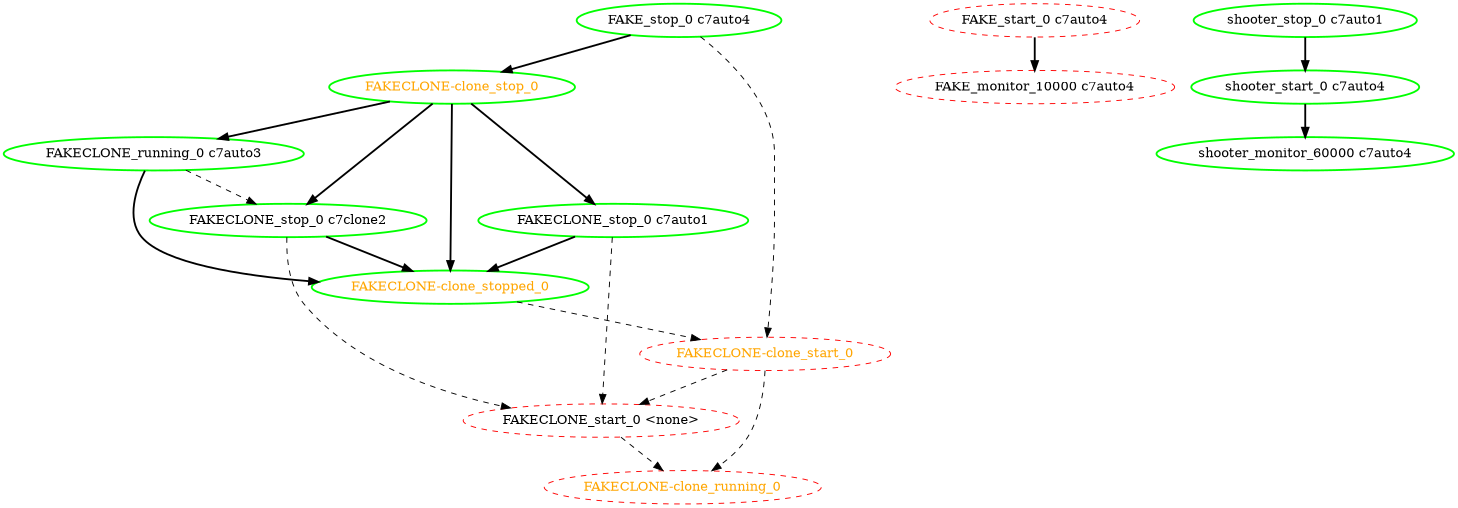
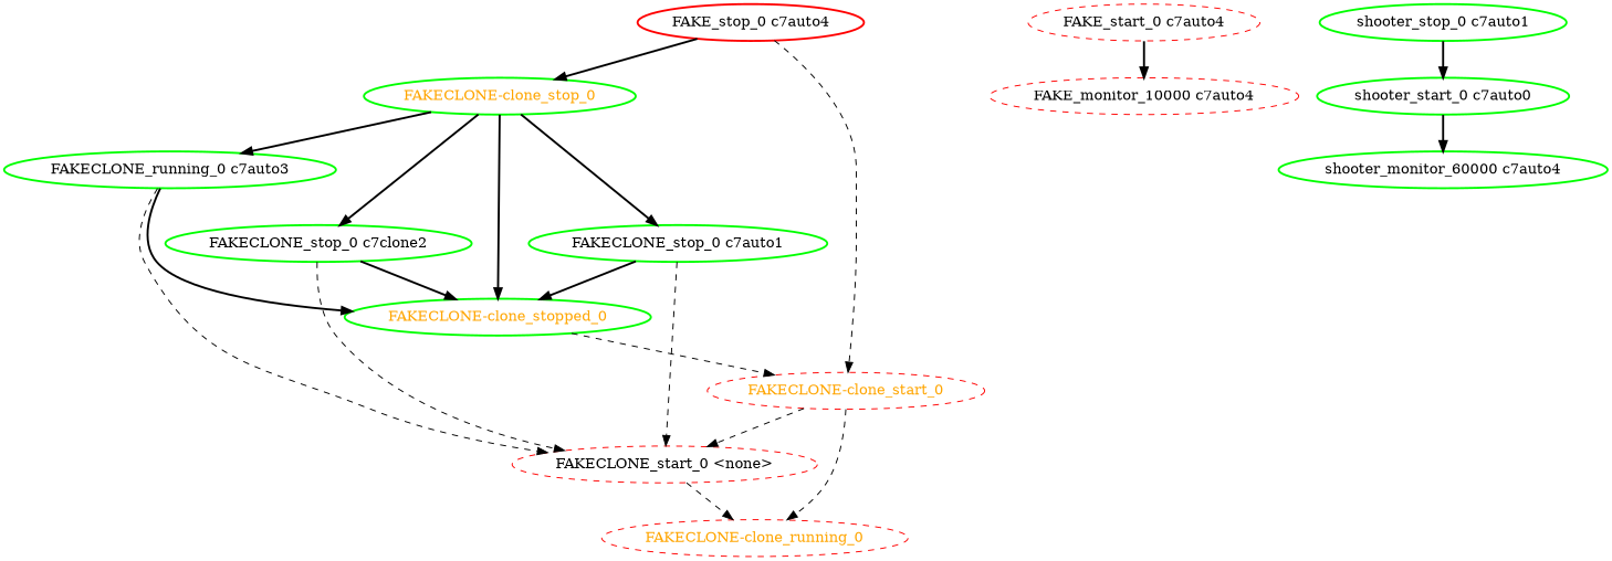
  digraph {
    node [color=green fontcolor=black style=bold]
    edge [style=bold]
    "FAKECLONE-clone_running_0" [color=red fontcolor=orange style=dashed]
    "FAKECLONE-clone_start_0" [color=red fontcolor=orange style=dashed]
    "FAKECLONE_start_0 <none>" [color=red style=dashed]
    "FAKECLONE-clone_stop_0" [fontcolor=orange]
    "FAKECLONE-clone_stopped_0" [fontcolor=orange]
    "FAKECLONE_stop_0 c7auto1"
    n7 [label="FAKECLONE_stop_0 c7clone2"]
    n8 [label="FAKECLONE_running_0 c7auto3"]
    "FAKE_monitor_10000 c7auto4" [color=red style=dashed]
    "FAKE_start_0 c7auto4" [color=red style=dashed]
-   "FAKE_stop_0 c7auto4"
-   "shooter_start_0 c7auto4"
+   "FAKE_stop_0 c7auto4" [color=red]
+   "shooter_start_0 c7auto4" [label="shooter_start_0 c7auto0"]
    "shooter_monitor_60000 c7auto4"
    "shooter_stop_0 c7auto1"
    "FAKECLONE-clone_start_0" -> "FAKECLONE-clone_running_0" [style=dashed]
    "FAKECLONE-clone_start_0" -> "FAKECLONE_start_0 <none>" [style=dashed]
    "FAKECLONE_start_0 <none>" -> "FAKECLONE-clone_running_0" [style=dashed]
    "FAKECLONE-clone_stop_0" -> "FAKECLONE-clone_stopped_0"
    "FAKECLONE-clone_stop_0" -> "FAKECLONE_stop_0 c7auto1"
    "FAKECLONE-clone_stop_0" -> n7
    "FAKECLONE-clone_stop_0" -> n8
    "FAKECLONE-clone_stopped_0" -> "FAKECLONE-clone_start_0" [style=dashed]
    "FAKECLONE_stop_0 c7auto1" -> "FAKECLONE_start_0 <none>" [style=dashed]
    "FAKECLONE_stop_0 c7auto1" -> "FAKECLONE-clone_stopped_0"
    n7 -> "FAKECLONE_start_0 <none>" [style=dashed]
    n7 -> "FAKECLONE-clone_stopped_0"
-   n8 -> n7 [style=dashed]
+   n8 -> "FAKECLONE_start_0 <none>" [style=dashed]
    n8 -> "FAKECLONE-clone_stopped_0"
    "FAKE_start_0 c7auto4" -> "FAKE_monitor_10000 c7auto4"
    "FAKE_stop_0 c7auto4" -> "FAKECLONE-clone_start_0" [style=dashed]
    "FAKE_stop_0 c7auto4" -> "FAKECLONE-clone_stop_0"
    "shooter_start_0 c7auto4" -> "shooter_monitor_60000 c7auto4"
    "shooter_stop_0 c7auto1" -> "shooter_start_0 c7auto4"
  }
